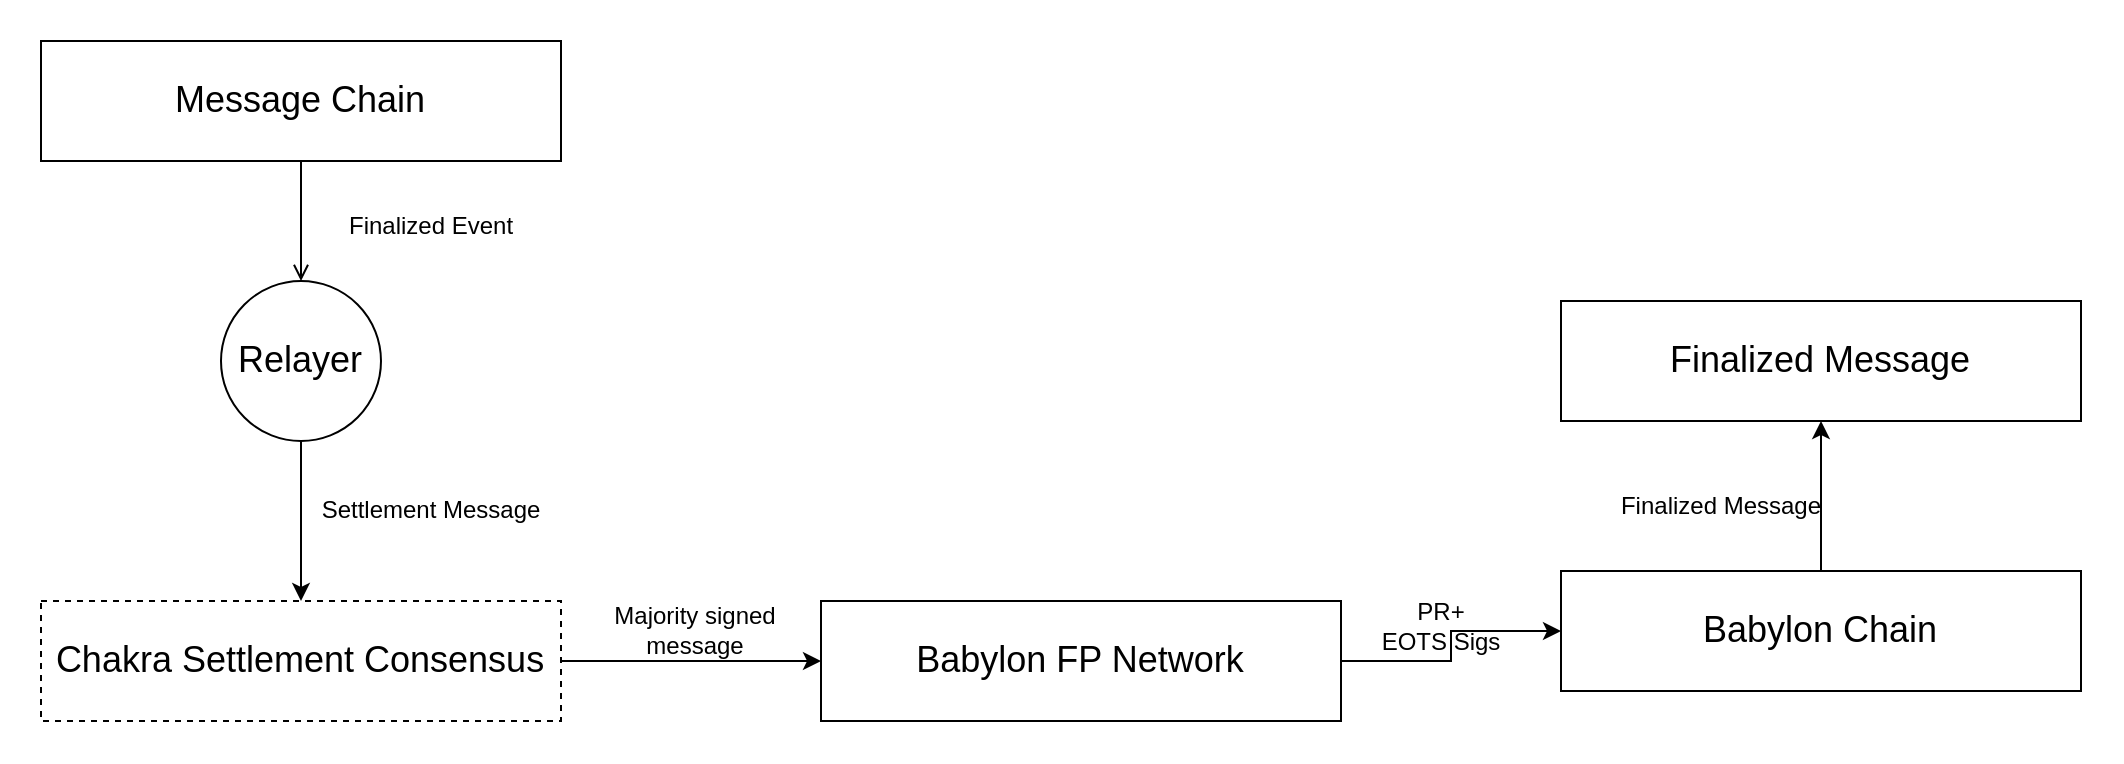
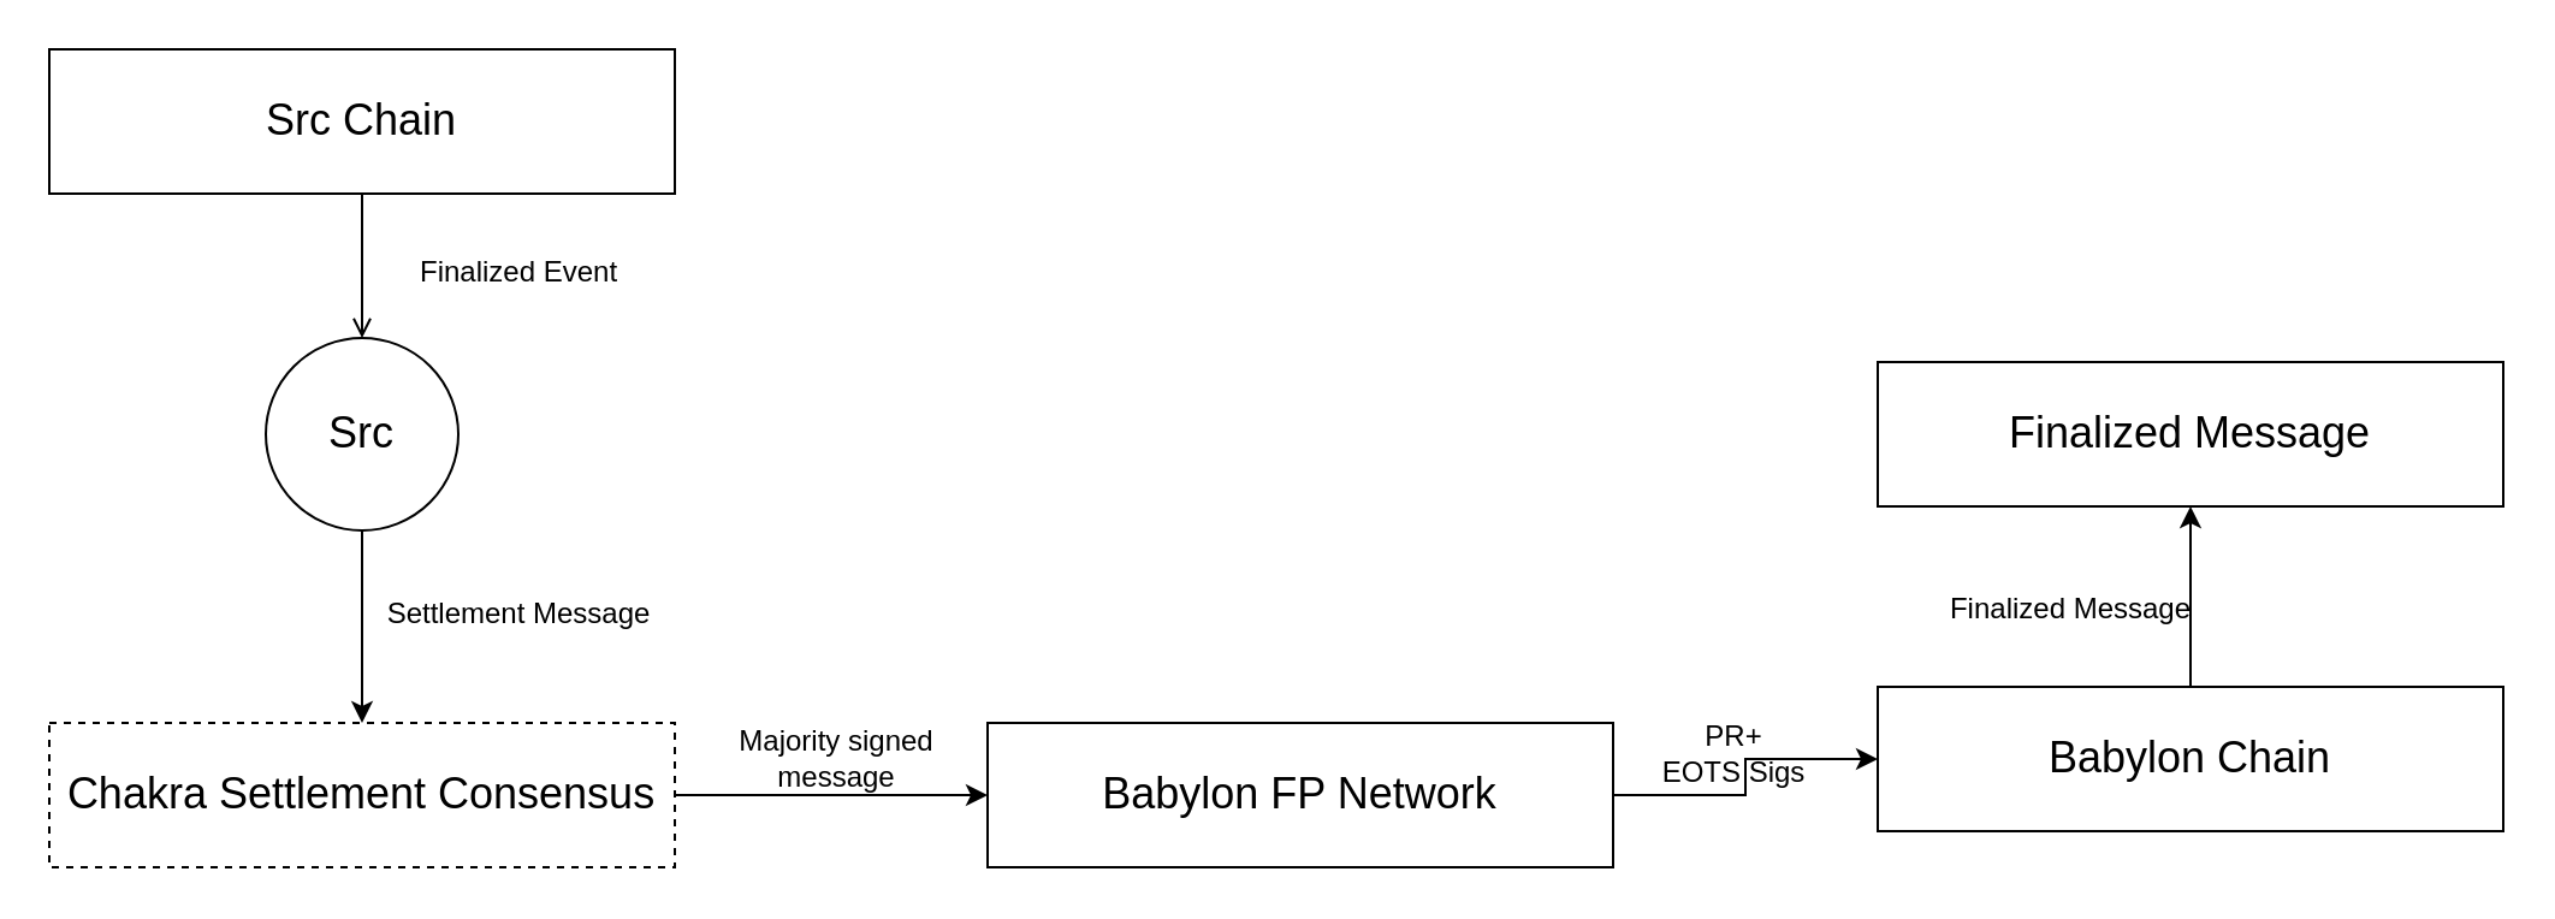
  <mxCell id="0" />
  <mxCell id="1" parent="0" />
  <mxCell id="2" value="" style="edgeStyle=orthogonalEdgeStyle;rounded=0;orthogonalLoop=1;jettySize=auto;html=1;endArrow=open;" edge="1" parent="1" source="3" target="7"><mxGeometry relative="1" as="geometry" /></mxCell>
- <mxCell id="3" value="&lt;font style=&quot;font-size: 18px;&quot;&gt;Message Chain&lt;/font&gt;" style="rounded=0;whiteSpace=wrap;html=1;" vertex="1" parent="1"><mxGeometry x="20" y="20" width="260" height="60" as="geometry" /></mxCell>
+ <mxCell id="3" value="&lt;font style=&quot;font-size: 18px;&quot;&gt;Src Chain&lt;/font&gt;" style="rounded=0;whiteSpace=wrap;html=1;" vertex="1" parent="1"><mxGeometry x="20" y="20" width="260" height="60" as="geometry" /></mxCell>
  <mxCell id="4" style="edgeStyle=orthogonalEdgeStyle;rounded=0;orthogonalLoop=1;jettySize=auto;html=1;entryX=0;entryY=0.5;entryDx=0;entryDy=0;" edge="1" parent="1" source="5" target="11"><mxGeometry relative="1" as="geometry" /></mxCell>
  <mxCell id="5" value="&lt;font style=&quot;font-size: 18px;&quot;&gt;Chakra Settlement Consensus&lt;/font&gt;" style="rounded=0;whiteSpace=wrap;html=1;dashed=1;" vertex="1" parent="1"><mxGeometry x="20" y="300" width="260" height="60" as="geometry" /></mxCell>
  <mxCell id="6" value="" style="edgeStyle=orthogonalEdgeStyle;rounded=0;orthogonalLoop=1;jettySize=auto;html=1;" edge="1" parent="1" source="7" target="5"><mxGeometry relative="1" as="geometry" /></mxCell>
- <mxCell id="7" value="&lt;font style=&quot;font-size: 18px;&quot;&gt;Relayer&lt;/font&gt;" style="ellipse;whiteSpace=wrap;html=1;aspect=fixed;" vertex="1" parent="1"><mxGeometry x="110" y="140" width="80" height="80" as="geometry" /></mxCell>
+ <mxCell id="7" value="&lt;font style=&quot;font-size: 18px;&quot;&gt;Src&lt;/font&gt;" style="ellipse;whiteSpace=wrap;html=1;aspect=fixed;" vertex="1" parent="1"><mxGeometry x="110" y="140" width="80" height="80" as="geometry" /></mxCell>
  <mxCell id="8" value="Finalized Event" style="text;html=1;align=center;verticalAlign=middle;resizable=0;points=[];autosize=1;strokeColor=none;fillColor=none;" vertex="1" parent="1"><mxGeometry x="160" y="98" width="110" height="30" as="geometry" /></mxCell>
  <mxCell id="9" value="Settlement Message" style="text;html=1;align=center;verticalAlign=middle;resizable=0;points=[];autosize=1;strokeColor=none;fillColor=none;" vertex="1" parent="1"><mxGeometry x="150" y="240" width="130" height="30" as="geometry" /></mxCell>
  <mxCell id="10" value="" style="edgeStyle=orthogonalEdgeStyle;rounded=0;orthogonalLoop=1;jettySize=auto;html=1;" edge="1" parent="1" source="11" target="13"><mxGeometry relative="1" as="geometry" /></mxCell>
  <mxCell id="11" value="&lt;font style=&quot;font-size: 18px;&quot;&gt;Babylon FP Network&lt;/font&gt;" style="rounded=0;whiteSpace=wrap;html=1;" vertex="1" parent="1"><mxGeometry x="410" y="300" width="260" height="60" as="geometry" /></mxCell>
  <mxCell id="12" value="" style="edgeStyle=orthogonalEdgeStyle;rounded=0;orthogonalLoop=1;jettySize=auto;html=1;" edge="1" parent="1" source="13" target="16"><mxGeometry relative="1" as="geometry" /></mxCell>
  <mxCell id="13" value="&lt;font style=&quot;font-size: 18px;&quot;&gt;Babylon Chain&lt;/font&gt;" style="rounded=0;whiteSpace=wrap;html=1;" vertex="1" parent="1"><mxGeometry x="780" y="285" width="260" height="60" as="geometry" /></mxCell>
  <mxCell id="14" value="Majority signed &lt;br&gt;message" style="text;html=1;align=center;verticalAlign=middle;resizable=0;points=[];autosize=1;strokeColor=none;fillColor=none;" vertex="1" parent="1"><mxGeometry x="297" y="295" width="100" height="40" as="geometry" /></mxCell>
  <mxCell id="15" value="PR+&lt;br&gt;EOTS Sigs" style="text;html=1;align=center;verticalAlign=middle;resizable=0;points=[];autosize=1;strokeColor=none;fillColor=none;" vertex="1" parent="1"><mxGeometry x="680" y="293" width="80" height="40" as="geometry" /></mxCell>
  <mxCell id="16" value="&lt;font style=&quot;font-size: 18px;&quot;&gt;Finalized Message&lt;/font&gt;" style="rounded=0;whiteSpace=wrap;html=1;" vertex="1" parent="1"><mxGeometry x="780" y="150" width="260" height="60" as="geometry" /></mxCell>
  <mxCell id="17" value="Finalized Message" style="text;html=1;align=center;verticalAlign=middle;resizable=0;points=[];autosize=1;strokeColor=none;fillColor=none;" vertex="1" parent="1"><mxGeometry x="800" y="238" width="120" height="30" as="geometry" /></mxCell>
